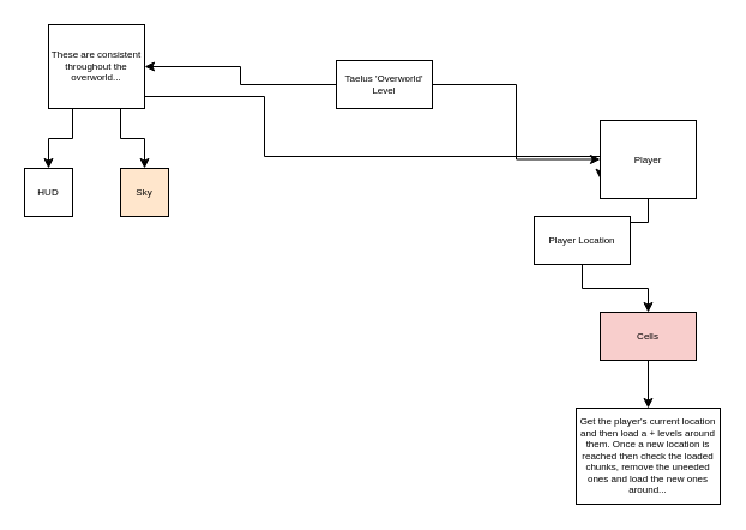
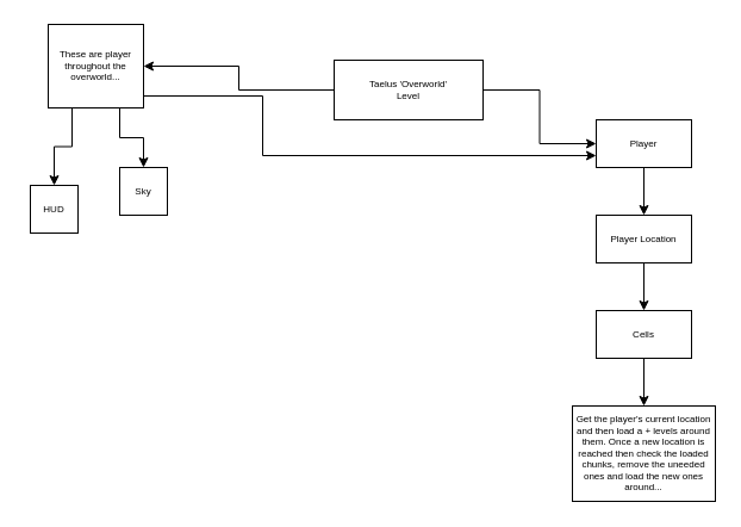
  <mxCell id="0" />
  <mxCell id="1" parent="0" />
  <mxCell id="2" style="edgeStyle=orthogonalEdgeStyle;rounded=0;orthogonalLoop=1;jettySize=auto;html=1;exitX=0;exitY=0.5;exitDx=0;exitDy=0;entryX=1;entryY=0.5;entryDx=0;entryDy=0;" parent="1" source="4" target="8" edge="1"><mxGeometry relative="1" as="geometry" /></mxCell>
  <mxCell id="3" style="edgeStyle=orthogonalEdgeStyle;rounded=0;orthogonalLoop=1;jettySize=auto;html=1;exitX=1;exitY=0.5;exitDx=0;exitDy=0;entryX=0;entryY=0.5;entryDx=0;entryDy=0;" parent="1" source="4" target="10" edge="1"><mxGeometry relative="1" as="geometry" /></mxCell>
- <mxCell id="4" value="Taelus 'Overworld'&lt;div&gt;Level&lt;/div&gt;" style="rounded=0;whiteSpace=wrap;html=1;fontSize=8;" parent="1" vertex="1"><mxGeometry x="280" y="50" width="80" height="40" as="geometry" /></mxCell>
+ <mxCell id="4" value="Taelus 'Overworld'&lt;div&gt;Level&lt;/div&gt;" style="rounded=0;whiteSpace=wrap;html=1;fontSize=8;" parent="1" vertex="1"><mxGeometry x="280" y="50" width="125" height="50" as="geometry" /></mxCell>
  <mxCell id="5" style="edgeStyle=orthogonalEdgeStyle;rounded=0;orthogonalLoop=1;jettySize=auto;html=1;exitX=1;exitY=0.75;exitDx=0;exitDy=0;entryX=0;entryY=0.75;entryDx=0;entryDy=0;" edge="1" parent="1" source="8" target="10"><mxGeometry relative="1" as="geometry"><Array as="points"><mxPoint x="220" y="80" /><mxPoint x="220" y="130" /></Array></mxGeometry></mxCell>
  <mxCell id="6" style="edgeStyle=orthogonalEdgeStyle;rounded=0;orthogonalLoop=1;jettySize=auto;html=1;exitX=0.25;exitY=1;exitDx=0;exitDy=0;entryX=0.5;entryY=0;entryDx=0;entryDy=0;" edge="1" parent="1" source="8" target="11"><mxGeometry relative="1" as="geometry" /></mxCell>
  <mxCell id="7" style="edgeStyle=orthogonalEdgeStyle;rounded=0;orthogonalLoop=1;jettySize=auto;html=1;exitX=0.75;exitY=1;exitDx=0;exitDy=0;entryX=0.5;entryY=0;entryDx=0;entryDy=0;" edge="1" parent="1" source="8" target="12"><mxGeometry relative="1" as="geometry" /></mxCell>
- <mxCell id="8" value="These are consistent throughout the overworld..." style="rounded=0;whiteSpace=wrap;html=1;fontSize=8;" parent="1" vertex="1"><mxGeometry x="40" y="20" width="80" height="70" as="geometry" /></mxCell>
+ <mxCell id="8" value="These are player throughout the overworld..." style="rounded=0;whiteSpace=wrap;html=1;fontSize=8;" parent="1" vertex="1"><mxGeometry x="40" y="20" width="80" height="70" as="geometry" /></mxCell>
  <mxCell id="9" style="edgeStyle=orthogonalEdgeStyle;rounded=0;orthogonalLoop=1;jettySize=auto;html=1;exitX=0.5;exitY=1;exitDx=0;exitDy=0;entryX=0.5;entryY=0;entryDx=0;entryDy=0;" edge="1" parent="1" source="10" target="16"><mxGeometry relative="1" as="geometry" /></mxCell>
- <mxCell id="10" value="Player" style="rounded=0;whiteSpace=wrap;html=1;fontSize=8;" parent="1" vertex="1"><mxGeometry x="500" y="100" width="80" height="65" as="geometry" /></mxCell>
- <mxCell id="11" value="HUD" style="rounded=0;whiteSpace=wrap;html=1;fontSize=8;" vertex="1" parent="1"><mxGeometry x="20" y="140" width="40" height="40" as="geometry" /></mxCell>
- <mxCell id="12" value="Sky" style="rounded=0;whiteSpace=wrap;html=1;fontSize=8;fillColor=#ffe6cc;" vertex="1" parent="1"><mxGeometry x="100" y="140" width="40" height="40" as="geometry" /></mxCell>
+ <mxCell id="10" value="Player" style="rounded=0;whiteSpace=wrap;html=1;fontSize=8;" parent="1" vertex="1"><mxGeometry x="500" y="100" width="80" height="40" as="geometry" /></mxCell>
+ <mxCell id="11" value="HUD" style="rounded=0;whiteSpace=wrap;html=1;fontSize=8;" vertex="1" parent="1"><mxGeometry x="25" y="155" width="40" height="40" as="geometry" /></mxCell>
+ <mxCell id="12" value="Sky" style="rounded=0;whiteSpace=wrap;html=1;fontSize=8;" vertex="1" parent="1"><mxGeometry x="100" y="140" width="40" height="40" as="geometry" /></mxCell>
  <mxCell id="13" style="edgeStyle=orthogonalEdgeStyle;rounded=0;orthogonalLoop=1;jettySize=auto;html=1;exitX=0.5;exitY=1;exitDx=0;exitDy=0;entryX=0.5;entryY=0;entryDx=0;entryDy=0;" edge="1" parent="1" source="14" target="17"><mxGeometry relative="1" as="geometry" /></mxCell>
- <mxCell id="14" value="Cells" style="rounded=0;whiteSpace=wrap;html=1;fontSize=8;fillColor=#f8cecc;" vertex="1" parent="1"><mxGeometry x="500" y="260" width="80" height="40" as="geometry" /></mxCell>
+ <mxCell id="14" value="Cells" style="rounded=0;whiteSpace=wrap;html=1;fontSize=8;" vertex="1" parent="1"><mxGeometry x="500" y="260" width="80" height="40" as="geometry" /></mxCell>
  <mxCell id="15" style="edgeStyle=orthogonalEdgeStyle;rounded=0;orthogonalLoop=1;jettySize=auto;html=1;exitX=0.5;exitY=1;exitDx=0;exitDy=0;entryX=0.5;entryY=0;entryDx=0;entryDy=0;" edge="1" parent="1" source="16" target="14"><mxGeometry relative="1" as="geometry" /></mxCell>
- <mxCell id="16" value="Player Location" style="rounded=0;whiteSpace=wrap;html=1;fontSize=8;" vertex="1" parent="1"><mxGeometry x="445" y="180" width="80" height="40" as="geometry" /></mxCell>
+ <mxCell id="16" value="Player Location" style="rounded=0;whiteSpace=wrap;html=1;fontSize=8;" vertex="1" parent="1"><mxGeometry x="500" y="180" width="80" height="40" as="geometry" /></mxCell>
  <mxCell id="17" value="Get the player's current location and then load a + levels around them. Once a new location is reached then check the loaded chunks, remove the uneeded ones and load the new ones around..." style="rounded=0;whiteSpace=wrap;html=1;fontSize=8;" vertex="1" parent="1"><mxGeometry x="480" y="340" width="120" height="80" as="geometry" /></mxCell>
